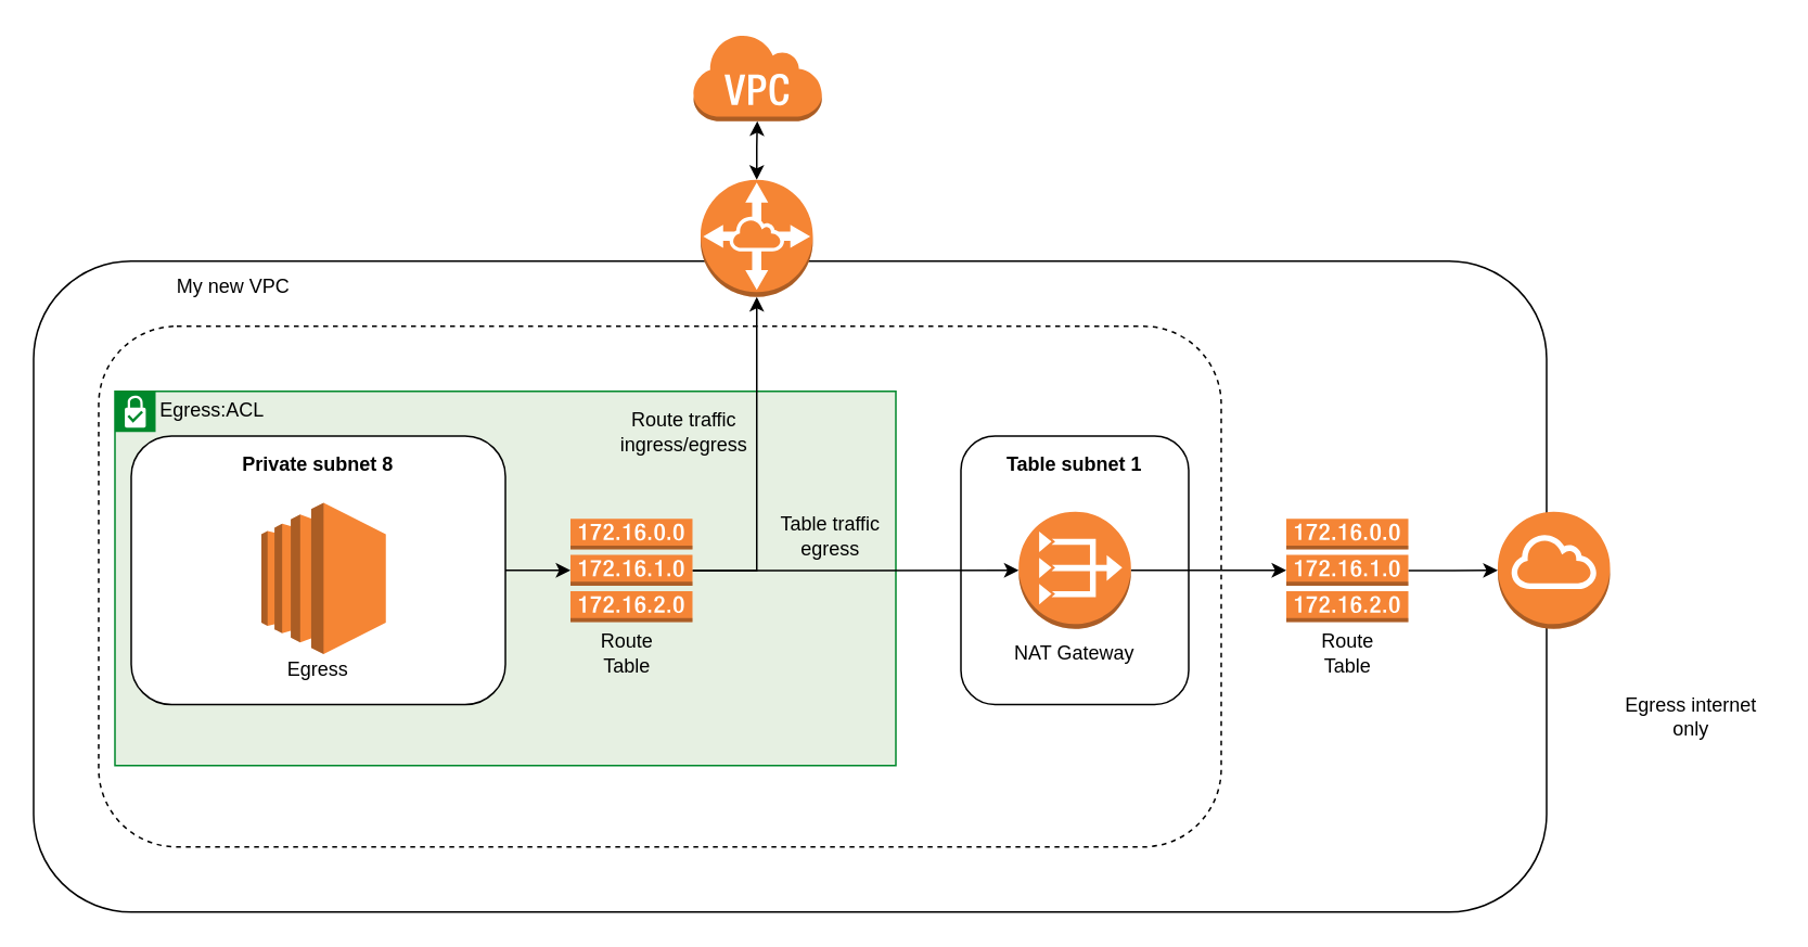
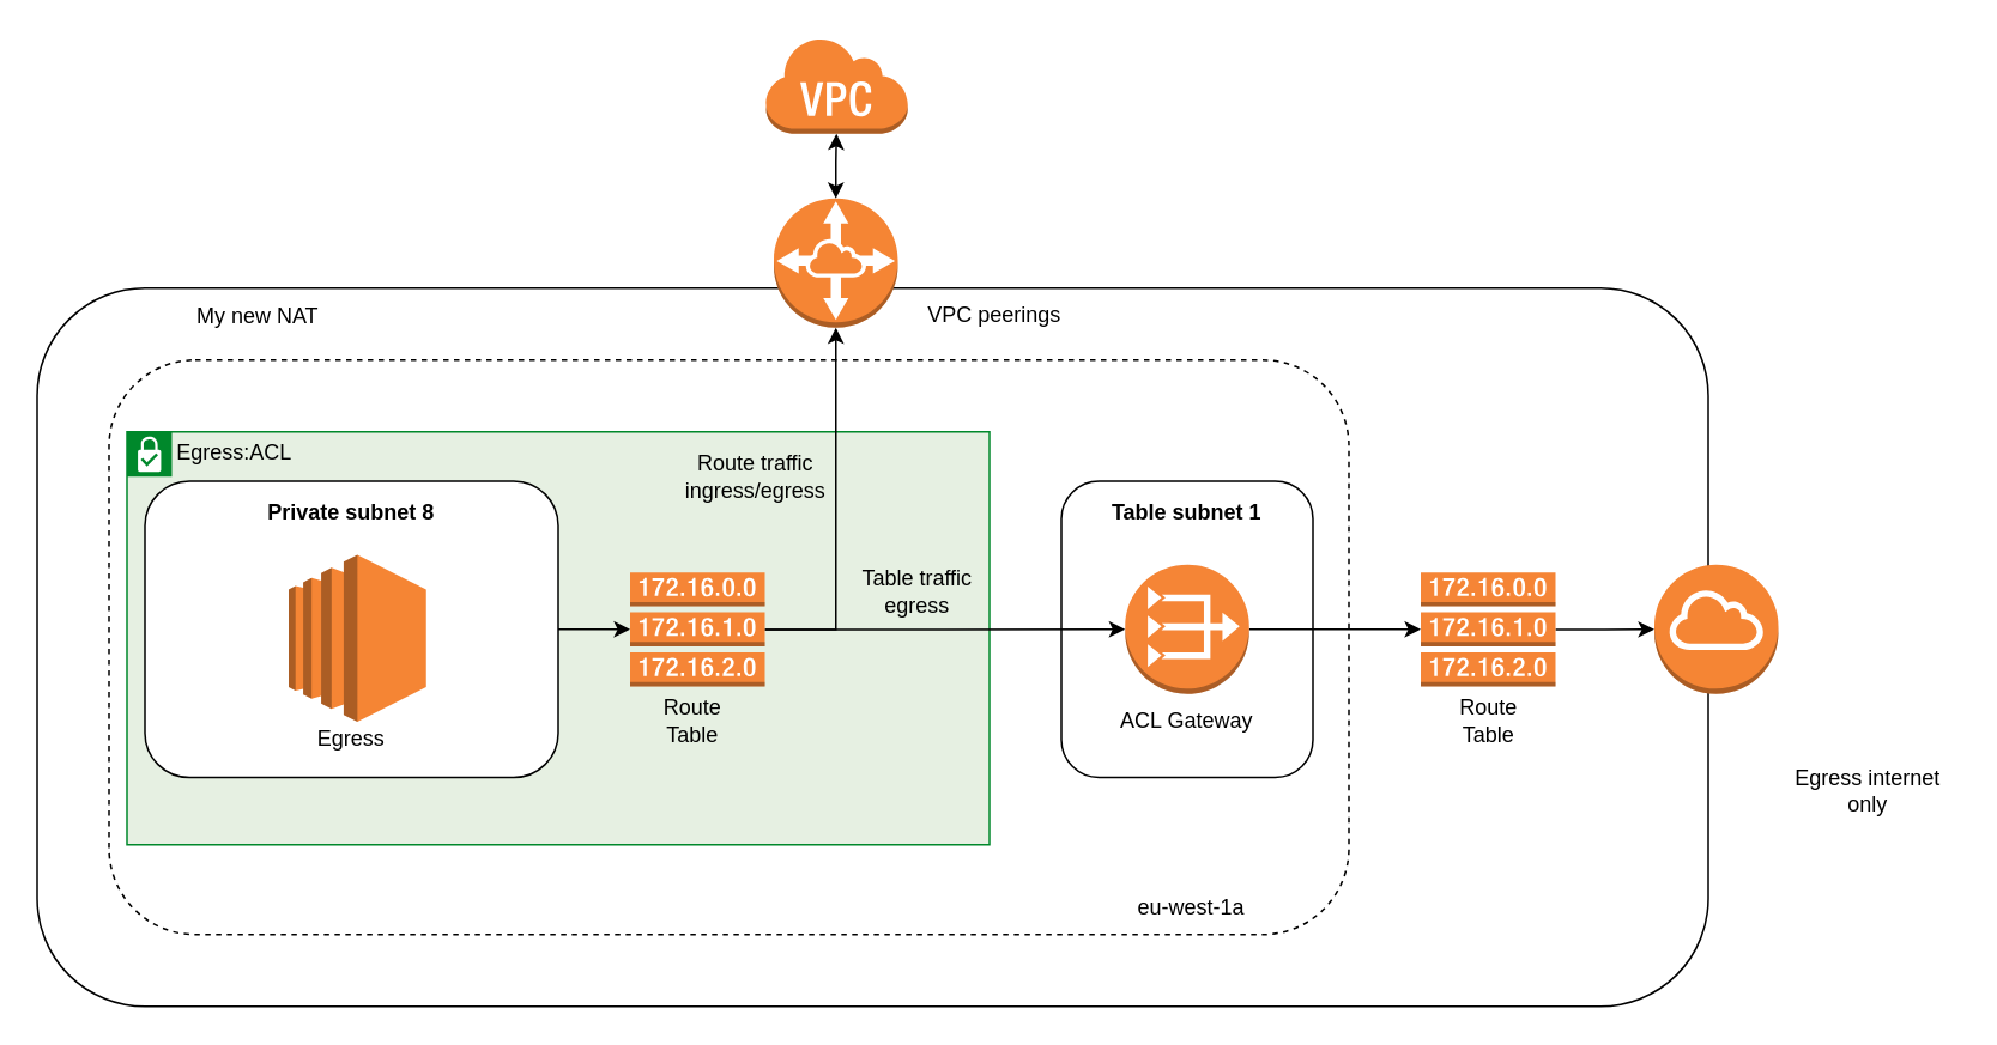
  <mxCell id="0" />
  <mxCell id="1" parent="0" />
  <mxCell id="2" value="" style="rounded=1;whiteSpace=wrap;html=1;" parent="1" vertex="1"><mxGeometry x="20" y="160" width="930" height="400" as="geometry" /></mxCell>
  <mxCell id="3" value="" style="rounded=1;whiteSpace=wrap;html=1;dashed=1;" parent="1" vertex="1"><mxGeometry x="60" y="200" width="690" height="320" as="geometry" /></mxCell>
  <mxCell id="4" value="Egress:ACL" style="shape=mxgraph.ibm.box;prType=subnet;fontStyle=0;verticalAlign=top;align=left;spacingLeft=32;spacingTop=4;fillColor=#E6F0E2;rounded=0;whiteSpace=wrap;html=1;strokeColor=#00882B;strokeWidth=1;dashed=0;container=1;spacing=-4;collapsible=0;expand=0;recursiveResize=0;" vertex="1" parent="1"><mxGeometry x="70" y="240" width="480" height="230" as="geometry" /></mxCell>
  <mxCell id="5" value="Route traffic ingress/egress" style="text;html=1;strokeColor=none;fillColor=none;align=center;verticalAlign=middle;whiteSpace=wrap;rounded=0;" vertex="1" parent="4"><mxGeometry x="310" y="10" width="80" height="30" as="geometry" /></mxCell>
  <mxCell id="6" value="Route Table" style="text;html=1;strokeColor=none;fillColor=none;align=center;verticalAlign=middle;whiteSpace=wrap;rounded=0;" vertex="1" parent="4"><mxGeometry x="285" y="146" width="60" height="30" as="geometry" /></mxCell>
  <mxCell id="7" style="edgeStyle=orthogonalEdgeStyle;rounded=0;orthogonalLoop=1;jettySize=auto;html=1;entryX=0;entryY=0.5;entryDx=0;entryDy=0;entryPerimeter=0;startArrow=none;startFill=0;" parent="1" source="8" target="19" edge="1"><mxGeometry relative="1" as="geometry" /></mxCell>
  <mxCell id="8" value="" style="rounded=1;whiteSpace=wrap;html=1;" parent="1" vertex="1"><mxGeometry x="80" y="267.5" width="230" height="165" as="geometry" /></mxCell>
  <mxCell id="9" value="" style="rounded=1;whiteSpace=wrap;html=1;" parent="1" vertex="1"><mxGeometry x="590" y="267.5" width="140" height="165" as="geometry" /></mxCell>
  <mxCell id="10" style="edgeStyle=orthogonalEdgeStyle;rounded=0;orthogonalLoop=1;jettySize=auto;html=1;entryX=0;entryY=0.5;entryDx=0;entryDy=0;entryPerimeter=0;startArrow=none;startFill=0;" parent="1" source="11" target="21" edge="1"><mxGeometry relative="1" as="geometry" /></mxCell>
  <mxCell id="11" value="" style="outlineConnect=0;dashed=0;verticalLabelPosition=bottom;verticalAlign=top;align=center;html=1;shape=mxgraph.aws3.vpc_nat_gateway;fillColor=#F58536;gradientColor=none;" parent="1" vertex="1"><mxGeometry x="625.5" y="314" width="69" height="72" as="geometry" /></mxCell>
  <mxCell id="12" value="" style="outlineConnect=0;dashed=0;verticalLabelPosition=bottom;verticalAlign=top;align=center;html=1;shape=mxgraph.aws3.internet_gateway;fillColor=#F58534;gradientColor=none;" parent="1" vertex="1"><mxGeometry x="920" y="314" width="69" height="72" as="geometry" /></mxCell>
  <mxCell id="13" style="edgeStyle=orthogonalEdgeStyle;rounded=0;orthogonalLoop=1;jettySize=auto;html=1;startArrow=classic;startFill=1;" parent="1" source="14" target="15" edge="1"><mxGeometry relative="1" as="geometry" /></mxCell>
  <mxCell id="14" value="" style="outlineConnect=0;dashed=0;verticalLabelPosition=bottom;verticalAlign=top;align=center;html=1;shape=mxgraph.aws3.vpc_peering;fillColor=#F58534;gradientColor=none;" parent="1" vertex="1"><mxGeometry x="430" y="110" width="69" height="72" as="geometry" /></mxCell>
  <mxCell id="15" value="" style="outlineConnect=0;dashed=0;verticalLabelPosition=bottom;verticalAlign=top;align=center;html=1;shape=mxgraph.aws3.virtual_private_cloud;fillColor=#F58534;gradientColor=none;" parent="1" vertex="1"><mxGeometry x="425" y="20" width="79.5" height="54" as="geometry" /></mxCell>
  <mxCell id="16" value="Egress internet only" style="text;html=1;strokeColor=none;fillColor=none;align=center;verticalAlign=middle;whiteSpace=wrap;rounded=0;dashed=1;" parent="1" vertex="1"><mxGeometry x="989" y="425" width="100" height="30" as="geometry" /></mxCell>
  <mxCell id="17" style="edgeStyle=orthogonalEdgeStyle;rounded=0;orthogonalLoop=1;jettySize=auto;html=1;entryX=0.5;entryY=1;entryDx=0;entryDy=0;entryPerimeter=0;startArrow=none;startFill=0;" parent="1" source="19" target="14" edge="1"><mxGeometry relative="1" as="geometry" /></mxCell>
  <mxCell id="18" style="edgeStyle=orthogonalEdgeStyle;rounded=0;orthogonalLoop=1;jettySize=auto;html=1;entryX=0;entryY=0.5;entryDx=0;entryDy=0;entryPerimeter=0;startArrow=none;startFill=0;" parent="1" source="19" target="11" edge="1"><mxGeometry relative="1" as="geometry" /></mxCell>
  <mxCell id="19" value="" style="outlineConnect=0;dashed=0;verticalLabelPosition=bottom;verticalAlign=top;align=center;html=1;shape=mxgraph.aws3.route_table;fillColor=#F58536;gradientColor=none;" parent="1" vertex="1"><mxGeometry x="350" y="318.25" width="75" height="63.5" as="geometry" /></mxCell>
  <mxCell id="20" style="edgeStyle=orthogonalEdgeStyle;rounded=0;orthogonalLoop=1;jettySize=auto;html=1;entryX=0;entryY=0.5;entryDx=0;entryDy=0;entryPerimeter=0;startArrow=none;startFill=0;" parent="1" source="21" target="12" edge="1"><mxGeometry relative="1" as="geometry" /></mxCell>
  <mxCell id="21" value="" style="outlineConnect=0;dashed=0;verticalLabelPosition=bottom;verticalAlign=top;align=center;html=1;shape=mxgraph.aws3.route_table;fillColor=#F58536;gradientColor=none;" parent="1" vertex="1"><mxGeometry x="790" y="318.25" width="75" height="63.5" as="geometry" /></mxCell>
+ <mxCell id="22" value="eu-west-1a" style="text;html=1;strokeColor=none;fillColor=none;align=center;verticalAlign=middle;whiteSpace=wrap;rounded=0;dashed=1;" parent="1" vertex="1"><mxGeometry x="595" y="490" width="135" height="30" as="geometry" /></mxCell>
  <mxCell id="23" value="&lt;b&gt;Table subnet 1&lt;/b&gt;" style="text;html=1;strokeColor=none;fillColor=none;align=center;verticalAlign=middle;whiteSpace=wrap;rounded=0;dashed=1;" parent="1" vertex="1"><mxGeometry x="600" y="270" width="120" height="30" as="geometry" /></mxCell>
  <mxCell id="24" value="Table traffic egress" style="text;html=1;strokeColor=none;fillColor=none;align=center;verticalAlign=middle;whiteSpace=wrap;rounded=0;" vertex="1" parent="1"><mxGeometry x="470" y="314" width="80" height="30" as="geometry" /></mxCell>
  <mxCell id="25" value="Route Table" style="text;html=1;strokeColor=none;fillColor=none;align=center;verticalAlign=middle;whiteSpace=wrap;rounded=0;" vertex="1" parent="1"><mxGeometry x="797.5" y="386" width="60" height="30" as="geometry" /></mxCell>
- <mxCell id="27" value="NAT Gateway" style="text;html=1;strokeColor=none;fillColor=none;align=center;verticalAlign=middle;whiteSpace=wrap;rounded=0;" vertex="1" parent="1"><mxGeometry x="612.25" y="386" width="95.5" height="30" as="geometry" /></mxCell>
+ <mxCell id="26" value="VPC peerings" style="text;html=1;strokeColor=none;fillColor=none;align=center;verticalAlign=middle;whiteSpace=wrap;rounded=0;" vertex="1" parent="1"><mxGeometry x="504.5" y="160" width="95.5" height="30" as="geometry" /></mxCell>
+ <mxCell id="27" value="ACL Gateway" style="text;html=1;strokeColor=none;fillColor=none;align=center;verticalAlign=middle;whiteSpace=wrap;rounded=0;" vertex="1" parent="1"><mxGeometry x="612.25" y="386" width="95.5" height="30" as="geometry" /></mxCell>
  <mxCell id="28" value="&lt;b&gt;Private subnet 8&lt;/b&gt;" style="text;html=1;strokeColor=none;fillColor=none;align=center;verticalAlign=middle;whiteSpace=wrap;rounded=0;" vertex="1" parent="1"><mxGeometry x="145" y="270" width="100" height="30" as="geometry" /></mxCell>
  <mxCell id="29" value="" style="outlineConnect=0;dashed=0;verticalLabelPosition=bottom;verticalAlign=top;align=center;html=1;shape=mxgraph.aws3.ec2;fillColor=#F58534;gradientColor=none;" vertex="1" parent="1"><mxGeometry x="160" y="308.5" width="76.5" height="93" as="geometry" /></mxCell>
  <mxCell id="30" value="Egress" style="text;html=1;strokeColor=none;fillColor=none;align=center;verticalAlign=middle;whiteSpace=wrap;rounded=0;" vertex="1" parent="1"><mxGeometry x="165" y="402.5" width="60" height="17.5" as="geometry" /></mxCell>
- <mxCell id="31" value="My new VPC" style="text;html=1;strokeColor=none;fillColor=none;align=center;verticalAlign=middle;whiteSpace=wrap;rounded=0;" vertex="1" parent="1"><mxGeometry x="95" y="161" width="95.5" height="30" as="geometry" /></mxCell>
+ <mxCell id="31" value="My new NAT" style="text;html=1;strokeColor=none;fillColor=none;align=center;verticalAlign=middle;whiteSpace=wrap;rounded=0;" vertex="1" parent="1"><mxGeometry x="95" y="161" width="95.5" height="30" as="geometry" /></mxCell>
